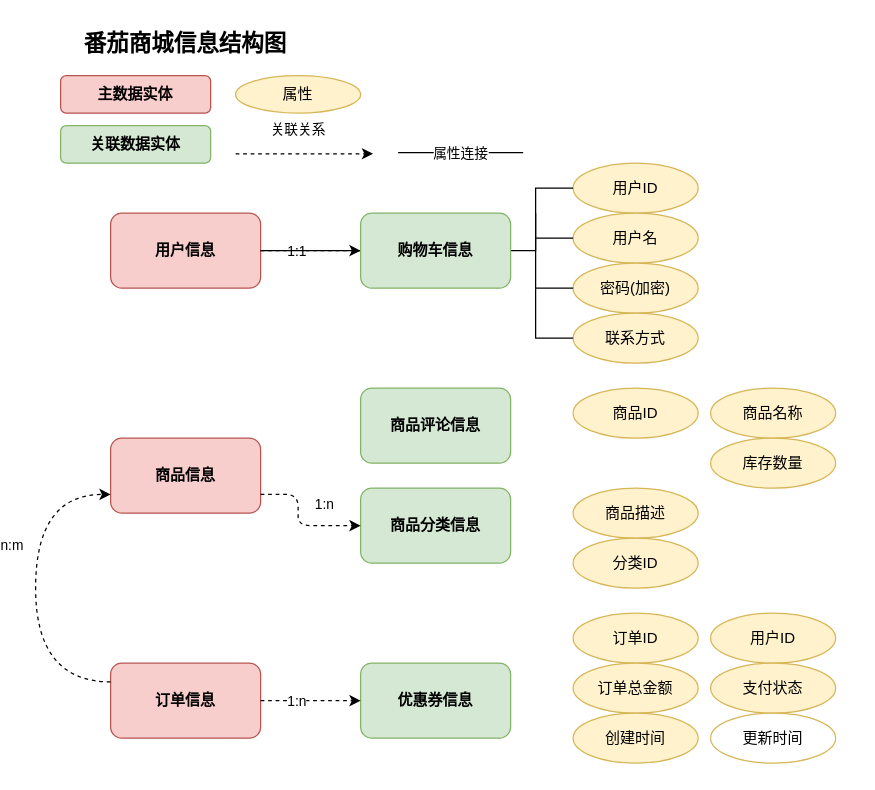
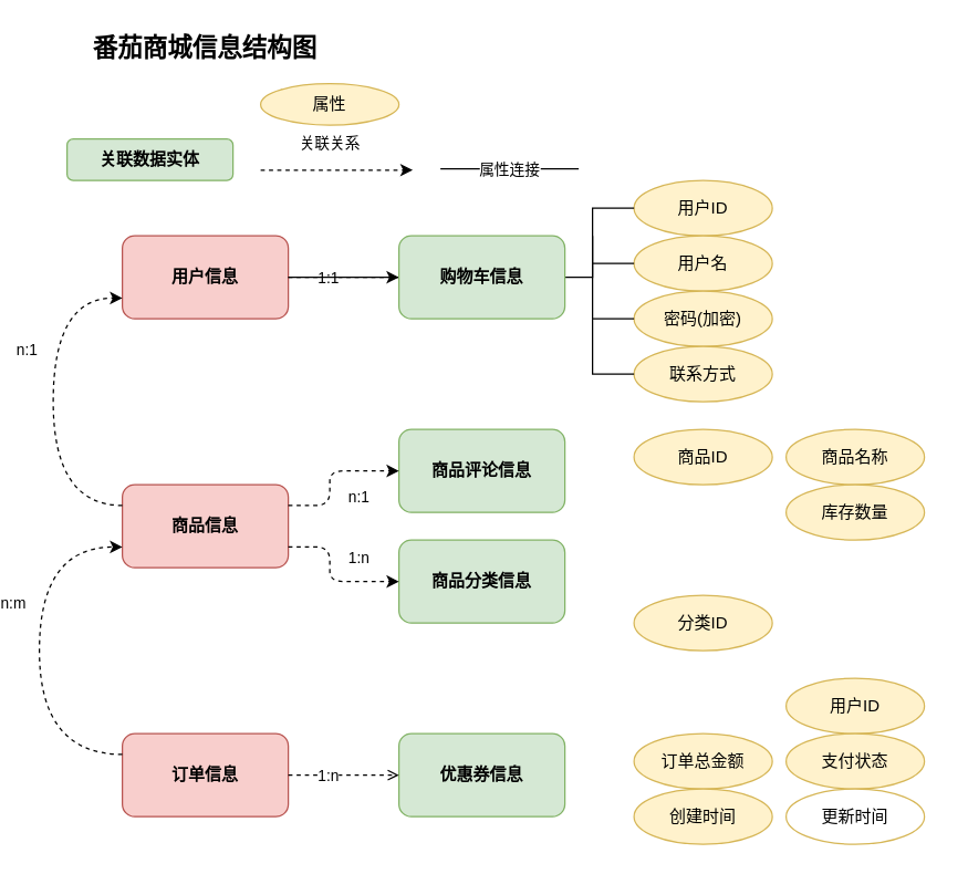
  <mxCell id="0" />
  <mxCell id="1" parent="0" />
  <mxCell id="2" value="番茄商城信息结构图" style="text;html=1;strokeColor=none;fillColor=none;align=center;verticalAlign=middle;whiteSpace=wrap;rounded=0;fontSize=18;fontStyle=1" parent="1" vertex="1"><mxGeometry x="40" y="20" width="200" height="30" as="geometry" /></mxCell>
- <mxCell id="3" value="主数据实体" style="rounded=1;whiteSpace=wrap;html=1;fillColor=#f8cecc;strokeColor=#b85450;fontStyle=1" parent="1" vertex="1"><mxGeometry x="40" y="60" width="120" height="30" as="geometry" /></mxCell>
  <mxCell id="4" value="关联数据实体" style="rounded=1;whiteSpace=wrap;html=1;fillColor=#d5e8d4;strokeColor=#82b366;fontStyle=1" parent="1" vertex="1"><mxGeometry x="40" y="100" width="120" height="30" as="geometry" /></mxCell>
  <mxCell id="5" value="属性" style="ellipse;whiteSpace=wrap;html=1;fillColor=#fff2cc;strokeColor=#d6b656;" parent="1" vertex="1"><mxGeometry x="180" y="60" width="100" height="30" as="geometry" /></mxCell>
  <mxCell id="6" value="关联关系" style="endArrow=classic;html=1;dashed=1;" parent="1" edge="1"><mxGeometry x="-0.091" y="20" width="50" height="50" relative="1" as="geometry"><mxPoint x="180" y="122.5" as="sourcePoint" /><mxPoint x="290" y="122.5" as="targetPoint" /><mxPoint as="offset" /></mxGeometry></mxCell>
  <mxCell id="7" value="属性连接" style="endArrow=none;html=1;" parent="1" edge="1"><mxGeometry width="50" height="50" relative="1" as="geometry"><mxPoint x="310" y="121.5" as="sourcePoint" /><mxPoint x="410" y="121.5" as="targetPoint" /></mxGeometry></mxCell>
  <mxCell id="8" value="用户信息" style="rounded=1;whiteSpace=wrap;html=1;fillColor=#f8cecc;strokeColor=#b85450;fontStyle=1" parent="1" vertex="1"><mxGeometry x="80" y="170" width="120" height="60" as="geometry" /></mxCell>
  <mxCell id="9" value="商品信息" style="rounded=1;whiteSpace=wrap;html=1;fillColor=#f8cecc;strokeColor=#b85450;fontStyle=1" parent="1" vertex="1"><mxGeometry x="80" y="350" width="120" height="60" as="geometry" /></mxCell>
  <mxCell id="10" value="订单信息" style="rounded=1;whiteSpace=wrap;html=1;fillColor=#f8cecc;strokeColor=#b85450;fontStyle=1" parent="1" vertex="1"><mxGeometry x="80" y="530" width="120" height="60" as="geometry" /></mxCell>
  <mxCell id="11" value="商品评论信息" style="rounded=1;whiteSpace=wrap;html=1;fillColor=#d5e8d4;strokeColor=#82b366;fontStyle=1" parent="1" vertex="1"><mxGeometry x="280" y="310" width="120" height="60" as="geometry" /></mxCell>
  <mxCell id="12" value="商品分类信息" style="rounded=1;whiteSpace=wrap;html=1;fillColor=#d5e8d4;strokeColor=#82b366;fontStyle=1" parent="1" vertex="1"><mxGeometry x="280" y="390" width="120" height="60" as="geometry" /></mxCell>
  <mxCell id="13" value="优惠券信息" style="rounded=1;whiteSpace=wrap;html=1;fillColor=#d5e8d4;strokeColor=#82b366;fontStyle=1" parent="1" vertex="1"><mxGeometry x="280" y="530" width="120" height="60" as="geometry" /></mxCell>
  <mxCell id="14" value="" style="endArrow=classic;html=1;exitX=1;exitY=0.5;exitDx=0;exitDy=0;entryX=0;entryY=0.5;entryDx=0;entryDy=0;dashed=1;" parent="1" source="8" target="48" edge="1"><mxGeometry width="50" height="50" relative="1" as="geometry" /></mxCell>
  <mxCell id="15" value="1:1" style="edgeLabel;html=1;align=center;verticalAlign=middle;resizable=0;points=[];" parent="14" vertex="1" connectable="0"><mxGeometry x="-0.3" relative="1" as="geometry"><mxPoint as="offset" /></mxGeometry></mxCell>
+ <mxCell id="16" value="" style="endArrow=classic;html=1;entryX=0;entryY=0.5;entryDx=0;entryDy=0;exitX=1;exitY=0.25;exitDx=0;exitDy=0;dashed=1;" parent="1" source="9" target="11" edge="1"><mxGeometry width="50" height="50" relative="1" as="geometry"><mxPoint x="200" y="365" as="sourcePoint" /><mxPoint x="280" y="340" as="targetPoint" /><Array as="points"><mxPoint x="230" y="365" /><mxPoint x="230" y="340" /></Array></mxGeometry></mxCell>
+ <mxCell id="17" value="n:1" style="edgeLabel;html=1;align=center;verticalAlign=middle;resizable=0;points=[];" parent="16" vertex="1" connectable="0"><mxGeometry x="-0.3" relative="1" as="geometry"><mxPoint x="20" as="offset" /></mxGeometry></mxCell>
  <mxCell id="18" value="" style="endArrow=classic;html=1;entryX=0;entryY=0.5;entryDx=0;entryDy=0;exitX=1;exitY=0.75;exitDx=0;exitDy=0;dashed=1;" parent="1" source="9" target="12" edge="1"><mxGeometry width="50" height="50" relative="1" as="geometry"><mxPoint x="200" y="395" as="sourcePoint" /><mxPoint x="280" y="420" as="targetPoint" /><Array as="points"><mxPoint x="230" y="395" /><mxPoint x="230" y="420" /></Array></mxGeometry></mxCell>
  <mxCell id="19" value="1:n" style="edgeLabel;html=1;align=center;verticalAlign=middle;resizable=0;points=[];" parent="18" vertex="1" connectable="0"><mxGeometry x="-0.3" relative="1" as="geometry"><mxPoint x="20" as="offset" /></mxGeometry></mxCell>
- <mxCell id="20" value="" style="endArrow=classic;html=1;exitX=1;exitY=0.5;exitDx=0;exitDy=0;entryX=0;entryY=0.5;entryDx=0;entryDy=0;dashed=1;" parent="1" source="10" target="13" edge="1"><mxGeometry width="50" height="50" relative="1" as="geometry" /></mxCell>
+ <mxCell id="20" value="" style="endArrow=open;html=1;exitX=1;exitY=0.5;exitDx=0;exitDy=0;entryX=0;entryY=0.5;entryDx=0;entryDy=0;dashed=1;" parent="1" source="10" target="13" edge="1"><mxGeometry width="50" height="50" relative="1" as="geometry" /></mxCell>
  <mxCell id="21" value="1:n" style="edgeLabel;html=1;align=center;verticalAlign=middle;resizable=0;points=[];" parent="20" vertex="1" connectable="0"><mxGeometry x="-0.3" relative="1" as="geometry"><mxPoint as="offset" /></mxGeometry></mxCell>
+ <mxCell id="22" value="" style="curved=1;endArrow=classic;html=1;exitX=0;exitY=0.25;exitDx=0;exitDy=0;entryX=0;entryY=0.75;entryDx=0;entryDy=0;dashed=1;" parent="1" source="9" target="8" edge="1"><mxGeometry width="50" height="50" relative="1" as="geometry"><mxPoint x="60" y="365" as="sourcePoint" /><mxPoint x="60" y="215" as="targetPoint" /><Array as="points"><mxPoint x="30" y="365" /><mxPoint x="30" y="215" /></Array></mxGeometry></mxCell>
+ <mxCell id="23" value="n:1" style="edgeLabel;html=1;align=center;verticalAlign=middle;resizable=0;points=[];" parent="22" vertex="1" connectable="0"><mxGeometry x="-0.3" relative="1" as="geometry"><mxPoint x="-20" y="-75" as="offset" /></mxGeometry></mxCell>
  <mxCell id="24" value="" style="curved=1;endArrow=classic;html=1;exitX=0;exitY=0.25;exitDx=0;exitDy=0;entryX=0;entryY=0.75;entryDx=0;entryDy=0;dashed=1;" parent="1" source="10" target="9" edge="1"><mxGeometry width="50" height="50" relative="1" as="geometry"><mxPoint x="20" y="545" as="sourcePoint" /><mxPoint x="20" y="395" as="targetPoint" /><Array as="points"><mxPoint x="20" y="545" /><mxPoint x="20" y="395" /></Array></mxGeometry></mxCell>
  <mxCell id="25" value="n:m" style="edgeLabel;html=1;align=center;verticalAlign=middle;resizable=0;points=[];" parent="24" vertex="1" connectable="0"><mxGeometry x="-0.3" relative="1" as="geometry"><mxPoint x="-20" y="-75" as="offset" /></mxGeometry></mxCell>
  <mxCell id="26" value="" style="group" parent="1" vertex="1" connectable="0"><mxGeometry x="450" y="130" width="220" height="140" as="geometry" /></mxCell>
  <mxCell id="27" value="用户ID" style="ellipse;whiteSpace=wrap;html=1;fillColor=#fff2cc;strokeColor=#d6b656;" parent="26" vertex="1"><mxGeometry width="100" height="40" as="geometry" /></mxCell>
  <mxCell id="28" value="用户名" style="ellipse;whiteSpace=wrap;html=1;fillColor=#fff2cc;strokeColor=#d6b656;" parent="26" vertex="1"><mxGeometry y="40" width="100" height="40" as="geometry" /></mxCell>
  <mxCell id="29" value="密码(加密)" style="ellipse;whiteSpace=wrap;html=1;fillColor=#fff2cc;strokeColor=#d6b656;" parent="26" vertex="1"><mxGeometry y="80" width="100" height="40" as="geometry" /></mxCell>
  <mxCell id="30" value="联系方式" style="ellipse;whiteSpace=wrap;html=1;fillColor=#fff2cc;strokeColor=#d6b656;" parent="26" vertex="1"><mxGeometry y="120" width="100" height="40" as="geometry" /></mxCell>
  <mxCell id="31" value="" style="edgeStyle=orthogonalEdgeStyle;rounded=0;orthogonalLoop=1;jettySize=auto;html=1;endArrow=none;endFill=0;entryX=0;entryY=0.5;entryDx=0;entryDy=0;" parent="1" source="8" target="27" edge="1"><mxGeometry relative="1" as="geometry"><Array as="points"><mxPoint x="420" y="200" /><mxPoint x="420" y="150" /></Array></mxGeometry></mxCell>
  <mxCell id="32" value="" style="edgeStyle=orthogonalEdgeStyle;rounded=0;orthogonalLoop=1;jettySize=auto;html=1;endArrow=none;endFill=0;entryX=0;entryY=0.5;entryDx=0;entryDy=0;" parent="1" target="28" edge="1"><mxGeometry relative="1" as="geometry"><mxPoint x="420" y="170" as="sourcePoint" /><mxPoint x="460" y="180" as="targetPoint" /><Array as="points"><mxPoint x="420" y="190" /></Array></mxGeometry></mxCell>
  <mxCell id="33" value="" style="edgeStyle=orthogonalEdgeStyle;rounded=0;orthogonalLoop=1;jettySize=auto;html=1;endArrow=none;endFill=0;entryX=0;entryY=0.5;entryDx=0;entryDy=0;" parent="1" target="29" edge="1"><mxGeometry relative="1" as="geometry"><mxPoint x="420" y="190" as="sourcePoint" /><mxPoint x="460" y="210" as="targetPoint" /><Array as="points"><mxPoint x="420" y="230" /></Array></mxGeometry></mxCell>
  <mxCell id="34" value="" style="edgeStyle=orthogonalEdgeStyle;rounded=0;orthogonalLoop=1;jettySize=auto;html=1;endArrow=none;endFill=0;entryX=0;entryY=0.5;entryDx=0;entryDy=0;" parent="1" target="30" edge="1"><mxGeometry relative="1" as="geometry"><mxPoint x="420" y="230" as="sourcePoint" /><mxPoint x="460" y="260" as="targetPoint" /><Array as="points"><mxPoint x="420" y="270" /></Array></mxGeometry></mxCell>
  <mxCell id="35" value="" style="group" parent="1" vertex="1" connectable="0"><mxGeometry x="450" y="310" width="210" height="160" as="geometry" /></mxCell>
  <mxCell id="36" value="商品ID" style="ellipse;whiteSpace=wrap;html=1;fillColor=#fff2cc;strokeColor=#d6b656;" parent="35" vertex="1"><mxGeometry width="100" height="40" as="geometry" /></mxCell>
  <mxCell id="37" value="商品名称" style="ellipse;whiteSpace=wrap;html=1;fillColor=#fff2cc;strokeColor=#d6b656;" parent="35" vertex="1"><mxGeometry x="110" width="100" height="40" as="geometry" /></mxCell>
  <mxCell id="38" value="库存数量" style="ellipse;whiteSpace=wrap;html=1;fillColor=#fff2cc;strokeColor=#d6b656;" parent="35" vertex="1"><mxGeometry x="110" y="40" width="100" height="40" as="geometry" /></mxCell>
- <mxCell id="39" value="商品描述" style="ellipse;whiteSpace=wrap;html=1;fillColor=#fff2cc;strokeColor=#d6b656;" parent="35" vertex="1"><mxGeometry y="80" width="100" height="40" as="geometry" /></mxCell>
  <mxCell id="40" value="分类ID" style="ellipse;whiteSpace=wrap;html=1;fillColor=#fff2cc;strokeColor=#d6b656;" parent="35" vertex="1"><mxGeometry y="120" width="100" height="40" as="geometry" /></mxCell>
  <mxCell id="41" value="" style="group" parent="1" vertex="1" connectable="0"><mxGeometry x="450" y="490" width="210" height="120" as="geometry" /></mxCell>
- <mxCell id="42" value="订单ID" style="ellipse;whiteSpace=wrap;html=1;fillColor=#fff2cc;strokeColor=#d6b656;" parent="41" vertex="1"><mxGeometry width="100" height="40" as="geometry" /></mxCell>
  <mxCell id="43" value="用户ID" style="ellipse;whiteSpace=wrap;html=1;fillColor=#fff2cc;strokeColor=#d6b656;" parent="41" vertex="1"><mxGeometry x="110" width="100" height="40" as="geometry" /></mxCell>
  <mxCell id="44" value="订单总金额" style="ellipse;whiteSpace=wrap;html=1;fillColor=#fff2cc;strokeColor=#d6b656;" parent="41" vertex="1"><mxGeometry y="40" width="100" height="40" as="geometry" /></mxCell>
  <mxCell id="45" value="支付状态" style="ellipse;whiteSpace=wrap;html=1;fillColor=#fff2cc;strokeColor=#d6b656;" parent="41" vertex="1"><mxGeometry x="110" y="40" width="100" height="40" as="geometry" /></mxCell>
  <mxCell id="46" value="创建时间" style="ellipse;whiteSpace=wrap;html=1;fillColor=#fff2cc;strokeColor=#d6b656;" parent="41" vertex="1"><mxGeometry y="80" width="100" height="40" as="geometry" /></mxCell>
  <mxCell id="47" value="更新时间" style="ellipse;whiteSpace=wrap;html=1;fillColor=#ffffff;strokeColor=#d6b656;" parent="41" vertex="1"><mxGeometry x="110" y="80" width="100" height="40" as="geometry" /></mxCell>
  <mxCell id="48" value="购物车信息" style="rounded=1;whiteSpace=wrap;html=1;fillColor=#d5e8d4;strokeColor=#82b366;fontStyle=1" parent="1" vertex="1"><mxGeometry x="280" y="170" width="120" height="60" as="geometry" /></mxCell>
